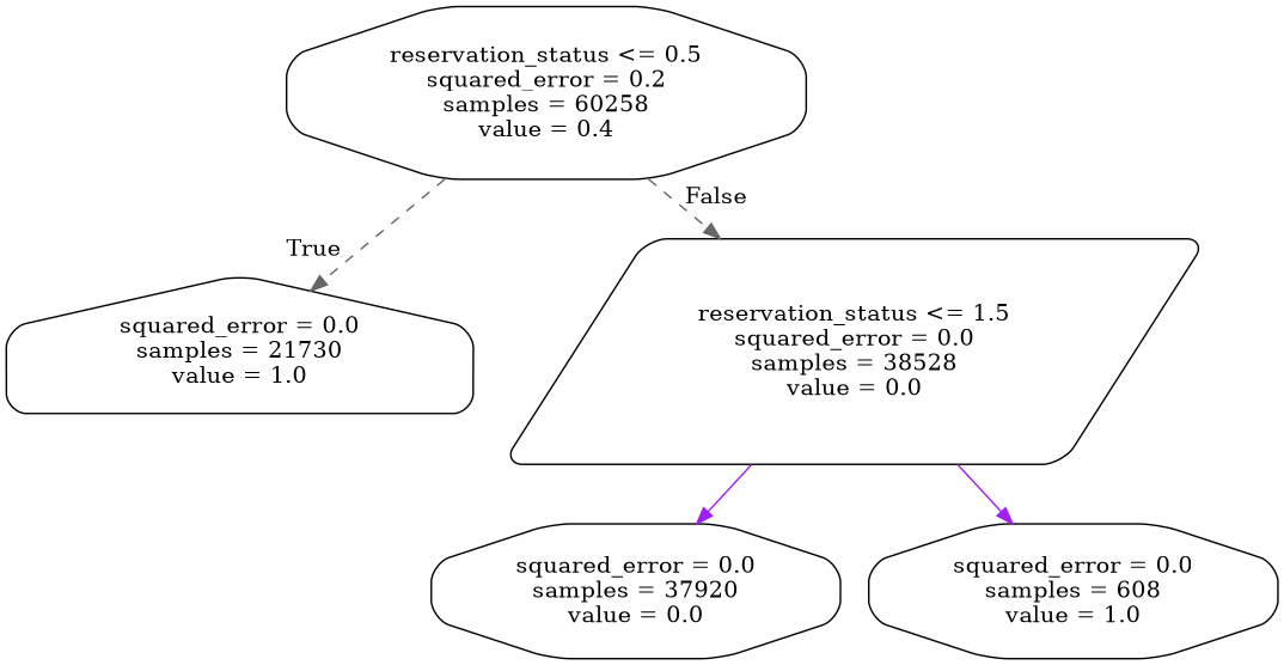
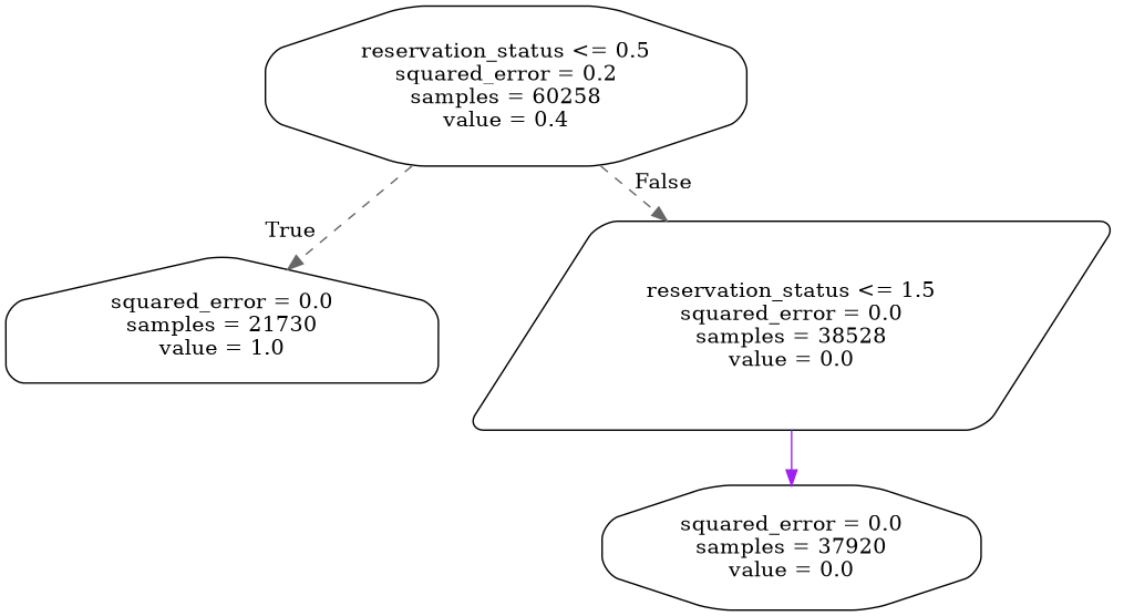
  digraph {
    fontname="DejaVu Serif"
    node [color=black fontname="DejaVu Serif" shape=octagon style=rounded]
    edge [fontname="DejaVu Serif" color=gray40 style=dashed]
    n1 [label="reservation_status <= 0.5\nsquared_error = 0.2\nsamples = 60258\nvalue = 0.4"]
    n2 [label="squared_error = 0.0\nsamples = 21730\nvalue = 1.0" shape=house]
    n3 [label="reservation_status <= 1.5\nsquared_error = 0.0\nsamples = 38528\nvalue = 0.0" shape=parallelogram]
    n4 [label="squared_error = 0.0\nsamples = 37920\nvalue = 0.0"]
-   n5 [label="squared_error = 0.0\nsamples = 608\nvalue = 1.0"]
    n1 -> n2 [headlabel=True labelangle=45 labeldistance=2.5]
    n1 -> n3 [headlabel=False labelangle=-45 labeldistance=2.5]
    n3 -> n4 [color=purple style=solid]
-   n3 -> n5 [color=purple style=solid]
  }
